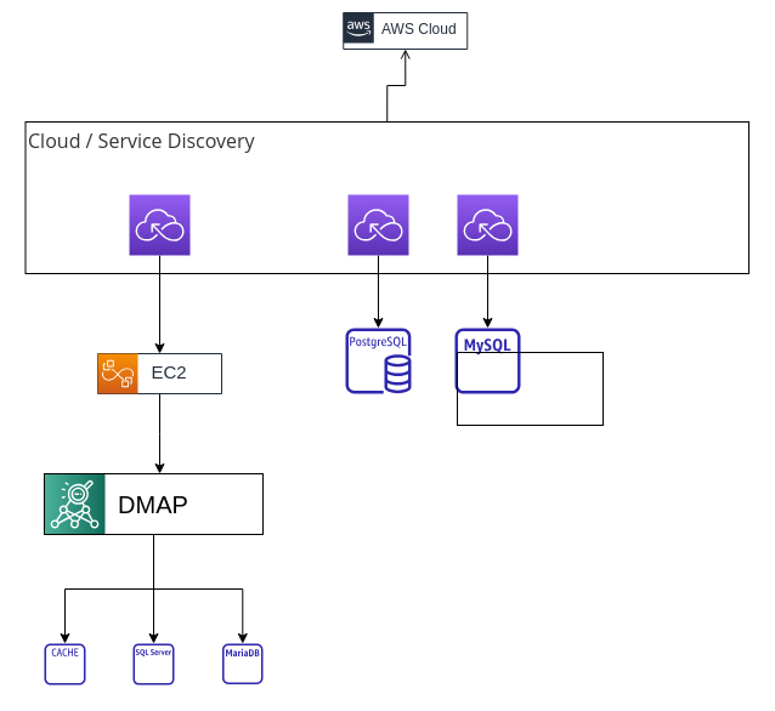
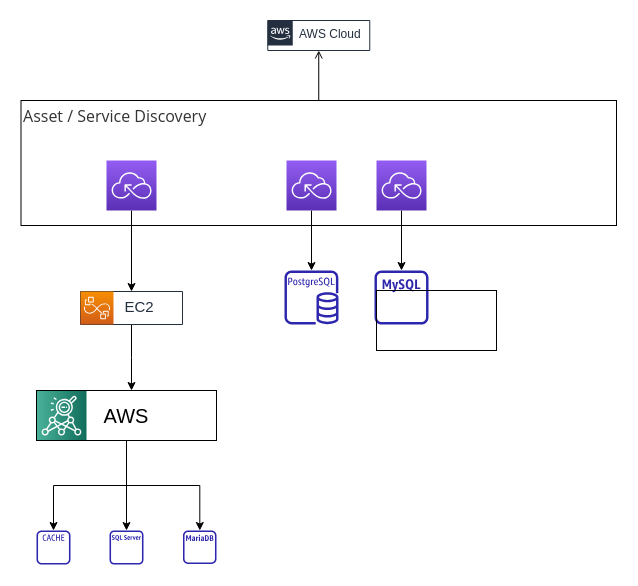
  <mxCell id="0" />
  <mxCell id="1" parent="0" />
  <mxCell id="2" style="edgeStyle=orthogonalEdgeStyle;rounded=0;orthogonalLoop=1;jettySize=auto;html=1;exitX=0.5;exitY=1;exitDx=0;exitDy=0;exitPerimeter=0;" edge="1" parent="1" source="3" target="9"><mxGeometry relative="1" as="geometry" /></mxCell>
  <mxCell id="3" value="" style="sketch=0;points=[[0,0,0],[0.25,0,0],[0.5,0,0],[0.75,0,0],[1,0,0],[0,1,0],[0.25,1,0],[0.5,1,0],[0.75,1,0],[1,1,0],[0,0.25,0],[0,0.5,0],[0,0.75,0],[1,0.25,0],[1,0.5,0],[1,0.75,0]];outlineConnect=0;fontColor=#232F3E;gradientColor=#945DF2;gradientDirection=north;fillColor=#5A30B5;strokeColor=#ffffff;dashed=0;verticalLabelPosition=bottom;verticalAlign=top;align=center;html=1;fontSize=12;fontStyle=0;aspect=fixed;shape=mxgraph.aws4.resourceIcon;resIcon=mxgraph.aws4.serverless;" vertex="1" parent="1"><mxGeometry x="376" y="160" width="50" height="50" as="geometry" /></mxCell>
- <mxCell id="4" value="AWS Cloud" style="points=[[0,0],[0.25,0],[0.5,0],[0.75,0],[1,0],[1,0.25],[1,0.5],[1,0.75],[1,1],[0.75,1],[0.5,1],[0.25,1],[0,1],[0,0.75],[0,0.5],[0,0.25]];outlineConnect=0;gradientColor=none;html=1;whiteSpace=wrap;fontSize=12;fontStyle=0;container=1;pointerEvents=0;collapsible=0;recursiveResize=0;shape=mxgraph.aws4.group;grIcon=mxgraph.aws4.group_aws_cloud_alt;strokeColor=#232F3E;fillColor=none;verticalAlign=top;align=left;spacingLeft=30;fontColor=#232F3E;dashed=0;" vertex="1" parent="1"><mxGeometry x="282.25" y="10" width="102" height="30" as="geometry" /></mxCell>
+ <mxCell id="4" value="AWS Cloud" style="points=[[0,0],[0.25,0],[0.5,0],[0.75,0],[1,0],[1,0.25],[1,0.5],[1,0.75],[1,1],[0.75,1],[0.5,1],[0.25,1],[0,1],[0,0.75],[0,0.5],[0,0.25]];outlineConnect=0;gradientColor=none;html=1;whiteSpace=wrap;fontSize=12;fontStyle=0;container=1;pointerEvents=0;collapsible=0;recursiveResize=0;shape=mxgraph.aws4.group;grIcon=mxgraph.aws4.group_aws_cloud_alt;strokeColor=#232F3E;fillColor=none;verticalAlign=top;align=left;spacingLeft=30;fontColor=#232F3E;dashed=0;" vertex="1" parent="1"><mxGeometry x="267.25" y="20" width="102" height="30" as="geometry" /></mxCell>
  <mxCell id="5" style="edgeStyle=orthogonalEdgeStyle;rounded=0;orthogonalLoop=1;jettySize=auto;html=1;exitX=0.5;exitY=1;exitDx=0;exitDy=0;exitPerimeter=0;entryX=0.5;entryY=0;entryDx=0;entryDy=0;" edge="1" parent="1" source="6" target="14"><mxGeometry relative="1" as="geometry"><mxPoint x="131" y="274" as="targetPoint" /></mxGeometry></mxCell>
  <mxCell id="6" value="" style="sketch=0;points=[[0,0,0],[0.25,0,0],[0.5,0,0],[0.75,0,0],[1,0,0],[0,1,0],[0.25,1,0],[0.5,1,0],[0.75,1,0],[1,1,0],[0,0.25,0],[0,0.5,0],[0,0.75,0],[1,0.25,0],[1,0.5,0],[1,0.75,0]];outlineConnect=0;fontColor=#232F3E;gradientColor=#945DF2;gradientDirection=north;fillColor=#5A30B5;strokeColor=#ffffff;dashed=0;verticalLabelPosition=bottom;verticalAlign=top;align=center;html=1;fontSize=12;fontStyle=0;aspect=fixed;shape=mxgraph.aws4.resourceIcon;resIcon=mxgraph.aws4.serverless;direction=east;" vertex="1" parent="1"><mxGeometry x="106" y="160" width="50" height="50" as="geometry" /></mxCell>
  <mxCell id="7" style="edgeStyle=orthogonalEdgeStyle;rounded=0;orthogonalLoop=1;jettySize=auto;html=1;exitX=0.5;exitY=1;exitDx=0;exitDy=0;exitPerimeter=0;" edge="1" parent="1" source="8" target="10"><mxGeometry relative="1" as="geometry" /></mxCell>
  <mxCell id="8" value="" style="sketch=0;points=[[0,0,0],[0.25,0,0],[0.5,0,0],[0.75,0,0],[1,0,0],[0,1,0],[0.25,1,0],[0.5,1,0],[0.75,1,0],[1,1,0],[0,0.25,0],[0,0.5,0],[0,0.75,0],[1,0.25,0],[1,0.5,0],[1,0.75,0]];outlineConnect=0;fontColor=#232F3E;gradientColor=#945DF2;gradientDirection=north;fillColor=#5A30B5;strokeColor=#ffffff;dashed=0;verticalLabelPosition=bottom;verticalAlign=top;align=center;html=1;fontSize=12;fontStyle=0;aspect=fixed;shape=mxgraph.aws4.resourceIcon;resIcon=mxgraph.aws4.serverless;" vertex="1" parent="1"><mxGeometry x="286" y="160" width="50" height="50" as="geometry" /></mxCell>
  <mxCell id="9" value="" style="sketch=0;outlineConnect=0;fontColor=#232F3E;gradientColor=none;fillColor=#2E27AD;strokeColor=none;dashed=0;verticalLabelPosition=bottom;verticalAlign=top;align=center;html=1;fontSize=12;fontStyle=0;aspect=fixed;pointerEvents=1;shape=mxgraph.aws4.rds_mysql_instance_alt;" vertex="1" parent="1"><mxGeometry x="374" y="270" width="54" height="54" as="geometry" /></mxCell>
  <mxCell id="10" value="" style="sketch=0;outlineConnect=0;fontColor=#232F3E;gradientColor=none;fillColor=#2E27AD;strokeColor=none;dashed=0;verticalLabelPosition=bottom;verticalAlign=top;align=center;html=1;fontSize=12;fontStyle=0;aspect=fixed;pointerEvents=1;shape=mxgraph.aws4.rds_postgresql_instance;" vertex="1" parent="1"><mxGeometry x="284" y="270" width="54" height="54" as="geometry" /></mxCell>
  <mxCell id="11" style="edgeStyle=orthogonalEdgeStyle;rounded=0;orthogonalLoop=1;jettySize=auto;html=1;exitX=0.5;exitY=0;exitDx=0;exitDy=0;entryX=0.5;entryY=1;entryDx=0;entryDy=0;fontSize=20;endArrow=open;" edge="1" parent="1" source="12" target="4"><mxGeometry relative="1" as="geometry" /></mxCell>
- <mxCell id="12" value="&lt;span style=&quot;color: rgb(51 , 51 , 51) ; font-family: &amp;#34;open sans&amp;#34; , &amp;#34;clear sans&amp;#34; , &amp;#34;helvetica neue&amp;#34; , &amp;#34;helvetica&amp;#34; , &amp;#34;arial&amp;#34; , &amp;#34;segoe ui emoji&amp;#34; , sans-serif ; font-size: 16px ; font-style: normal ; font-weight: 400 ; letter-spacing: normal ; text-align: left ; text-indent: 0px ; text-transform: none ; word-spacing: 0px ; background-color: rgb(255 , 255 , 255) ; display: inline ; float: none&quot;&gt;Cloud / Service Discovery&lt;/span&gt;" style="rounded=0;whiteSpace=wrap;html=1;gradientColor=none;fillColor=none;align=left;verticalAlign=top;" vertex="1" parent="1"><mxGeometry x="20.5" y="100" width="595.5" height="125" as="geometry" /></mxCell>
+ <mxCell id="12" value="&lt;span style=&quot;color: rgb(51 , 51 , 51) ; font-family: &amp;#34;open sans&amp;#34; , &amp;#34;clear sans&amp;#34; , &amp;#34;helvetica neue&amp;#34; , &amp;#34;helvetica&amp;#34; , &amp;#34;arial&amp;#34; , &amp;#34;segoe ui emoji&amp;#34; , sans-serif ; font-size: 16px ; font-style: normal ; font-weight: 400 ; letter-spacing: normal ; text-align: left ; text-indent: 0px ; text-transform: none ; word-spacing: 0px ; background-color: rgb(255 , 255 , 255) ; display: inline ; float: none&quot;&gt;Asset / Service Discovery&lt;/span&gt;" style="rounded=0;whiteSpace=wrap;html=1;gradientColor=none;fillColor=none;align=left;verticalAlign=top;" vertex="1" parent="1"><mxGeometry x="20.5" y="100" width="595.5" height="125" as="geometry" /></mxCell>
  <mxCell id="13" style="edgeStyle=orthogonalEdgeStyle;rounded=0;orthogonalLoop=1;jettySize=auto;html=1;exitX=0.5;exitY=1;exitDx=0;exitDy=0;fontSize=20;" edge="1" parent="1" source="14"><mxGeometry relative="1" as="geometry"><mxPoint x="131" y="390" as="targetPoint" /></mxGeometry></mxCell>
  <mxCell id="14" value="&lt;font style=&quot;font-size: 15px&quot;&gt;&amp;nbsp;&amp;nbsp; EC2&lt;/font&gt;" style="points=[[0,0],[0.25,0],[0.5,0],[0.75,0],[1,0],[1,0.25],[1,0.5],[1,0.75],[1,1],[0.75,1],[0.5,1],[0.25,1],[0,1],[0,0.75],[0,0.5],[0,0.25]];outlineConnect=0;gradientColor=none;html=1;whiteSpace=wrap;fontSize=12;fontStyle=0;container=1;pointerEvents=0;collapsible=0;recursiveResize=0;shape=mxgraph.aws4.group;grIcon=mxgraph.aws4.group_aws_cloud_alt;strokeColor=#232F3E;fillColor=none;verticalAlign=top;align=left;spacingLeft=30;fontColor=#232F3E;dashed=0;" vertex="1" parent="1"><mxGeometry x="80" y="291" width="102" height="33" as="geometry" /></mxCell>
  <mxCell id="15" value="" style="sketch=0;points=[[0,0,0],[0.25,0,0],[0.5,0,0],[0.75,0,0],[1,0,0],[0,1,0],[0.25,1,0],[0.5,1,0],[0.75,1,0],[1,1,0],[0,0.25,0],[0,0.5,0],[0,0.75,0],[1,0.25,0],[1,0.5,0],[1,0.75,0]];outlineConnect=0;fontColor=#232F3E;gradientColor=#F78E04;gradientDirection=north;fillColor=#D05C17;strokeColor=#ffffff;dashed=0;verticalLabelPosition=bottom;verticalAlign=top;align=center;html=1;fontSize=12;fontStyle=0;aspect=fixed;shape=mxgraph.aws4.resourceIcon;resIcon=mxgraph.aws4.parallel_cluster;" vertex="1" parent="14"><mxGeometry width="33" height="33" as="geometry" /></mxCell>
  <mxCell id="16" value="" style="sketch=0;points=[[0,0,0],[0.25,0,0],[0.5,0,0],[0.75,0,0],[1,0,0],[0,1,0],[0.25,1,0],[0.5,1,0],[0.75,1,0],[1,1,0],[0,0.25,0],[0,0.5,0],[0,0.75,0],[1,0.25,0],[1,0.5,0],[1,0.75,0]];outlineConnect=0;fontColor=#232F3E;gradientColor=#4AB29A;gradientDirection=north;fillColor=#116D5B;strokeColor=#ffffff;dashed=0;verticalLabelPosition=bottom;verticalAlign=top;align=center;html=1;fontSize=12;fontStyle=0;aspect=fixed;shape=mxgraph.aws4.resourceIcon;resIcon=mxgraph.aws4.fraud_detector;direction=north;" vertex="1" parent="1"><mxGeometry x="36" y="390" width="50" height="50" as="geometry" /></mxCell>
  <mxCell id="17" value="" style="rounded=0;whiteSpace=wrap;html=1;fontSize=20;fillColor=none;gradientColor=none;" vertex="1" parent="1"><mxGeometry x="376" y="290" width="120" height="60" as="geometry" /></mxCell>
  <mxCell id="18" style="edgeStyle=orthogonalEdgeStyle;rounded=0;orthogonalLoop=1;jettySize=auto;html=1;exitX=0.5;exitY=1;exitDx=0;exitDy=0;fontSize=15;" edge="1" parent="1" source="21" target="22"><mxGeometry relative="1" as="geometry" /></mxCell>
  <mxCell id="19" style="edgeStyle=orthogonalEdgeStyle;rounded=0;orthogonalLoop=1;jettySize=auto;html=1;exitX=0.5;exitY=1;exitDx=0;exitDy=0;fontSize=15;" edge="1" parent="1" source="21" target="23"><mxGeometry relative="1" as="geometry" /></mxCell>
  <mxCell id="20" style="edgeStyle=orthogonalEdgeStyle;rounded=0;orthogonalLoop=1;jettySize=auto;html=1;exitX=0.5;exitY=1;exitDx=0;exitDy=0;fontSize=15;" edge="1" parent="1" source="21" target="24"><mxGeometry relative="1" as="geometry" /></mxCell>
- <mxCell id="21" value="DMAP" style="rounded=0;whiteSpace=wrap;html=1;fontSize=20;fillColor=none;gradientColor=none;" vertex="1" parent="1"><mxGeometry x="36" y="390" width="180" height="50" as="geometry" /></mxCell>
+ <mxCell id="21" value="AWS" style="rounded=0;whiteSpace=wrap;html=1;fontSize=20;fillColor=none;gradientColor=none;" vertex="1" parent="1"><mxGeometry x="36" y="390" width="180" height="50" as="geometry" /></mxCell>
  <mxCell id="22" value="" style="sketch=0;outlineConnect=0;fontColor=#232F3E;gradientColor=none;fillColor=#2E27AD;strokeColor=none;dashed=0;verticalLabelPosition=bottom;verticalAlign=top;align=center;html=1;fontSize=12;fontStyle=0;aspect=fixed;pointerEvents=1;shape=mxgraph.aws4.cache_node;" vertex="1" parent="1"><mxGeometry x="36" y="530" width="34" height="34" as="geometry" /></mxCell>
  <mxCell id="23" value="" style="sketch=0;outlineConnect=0;fontColor=#232F3E;gradientColor=none;fillColor=#2E27AD;strokeColor=none;dashed=0;verticalLabelPosition=bottom;verticalAlign=top;align=center;html=1;fontSize=12;fontStyle=0;aspect=fixed;pointerEvents=1;shape=mxgraph.aws4.rds_sql_server_instance_alt;" vertex="1" parent="1"><mxGeometry x="109" y="530" width="34" height="34" as="geometry" /></mxCell>
  <mxCell id="24" value="" style="sketch=0;outlineConnect=0;fontColor=#232F3E;gradientColor=none;fillColor=#2E27AD;strokeColor=none;dashed=0;verticalLabelPosition=bottom;verticalAlign=top;align=center;html=1;fontSize=12;fontStyle=0;aspect=fixed;pointerEvents=1;shape=mxgraph.aws4.rds_mariadb_instance_alt;" vertex="1" parent="1"><mxGeometry x="182.5" y="530" width="33.5" height="33.5" as="geometry" /></mxCell>
